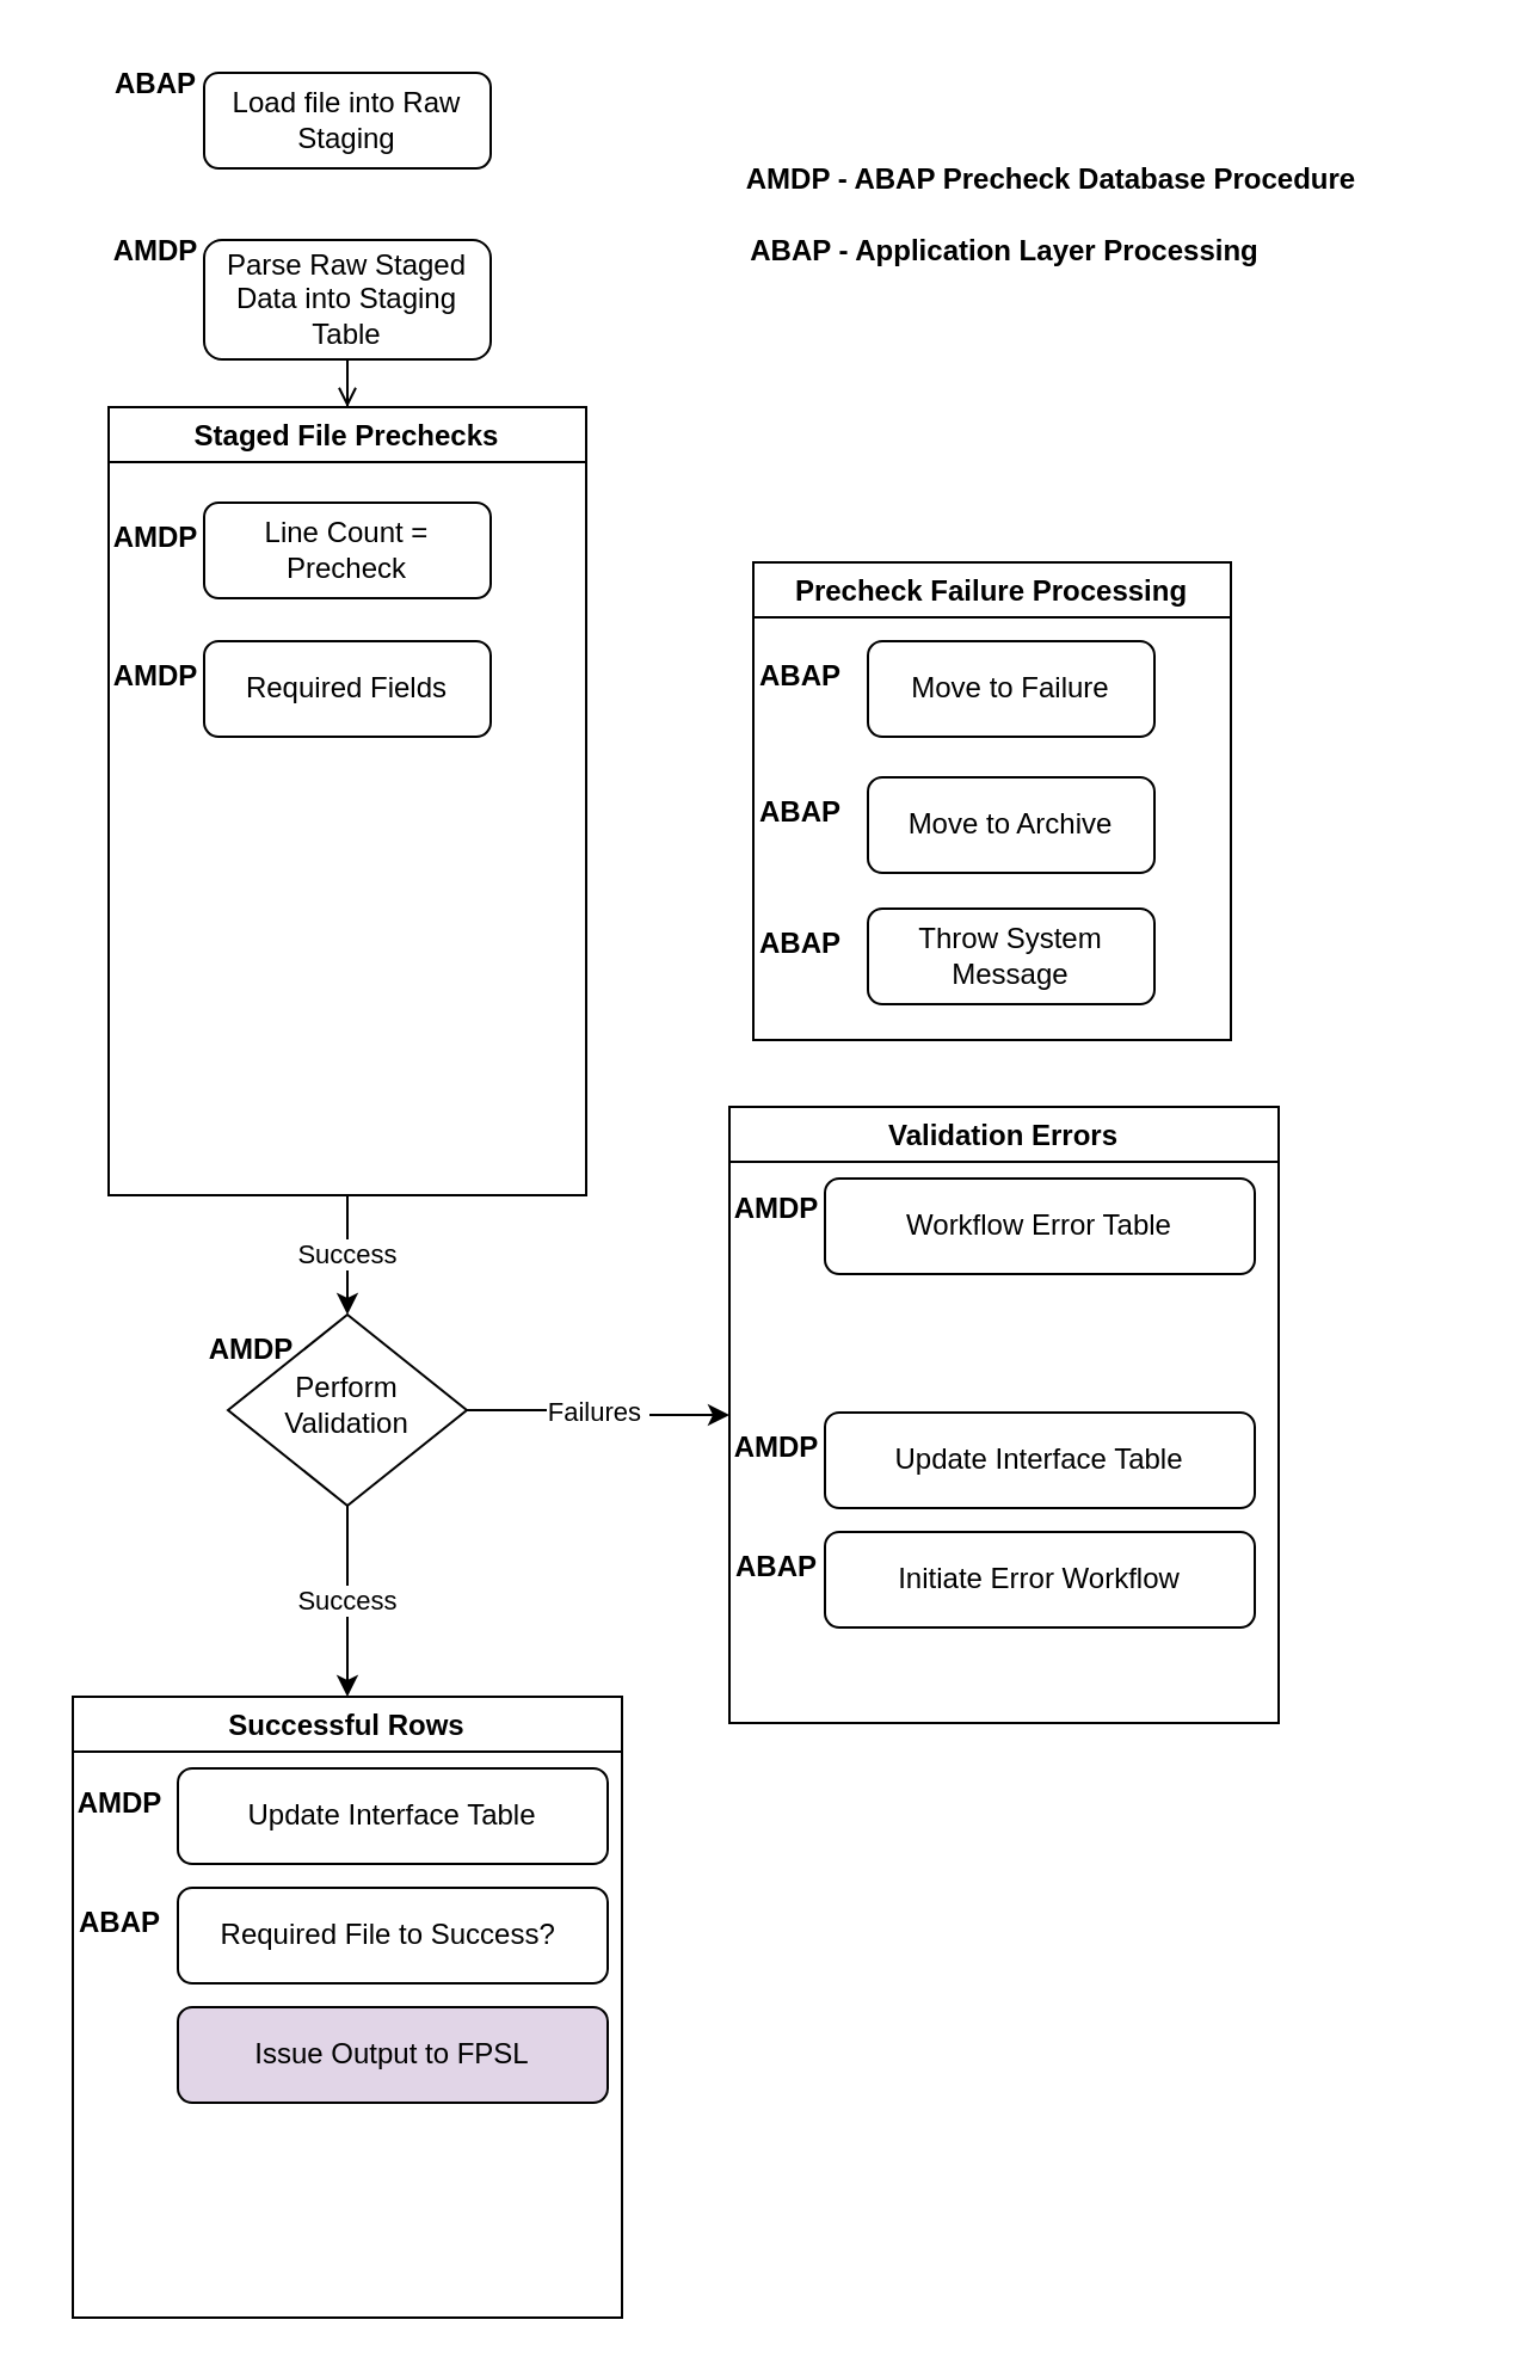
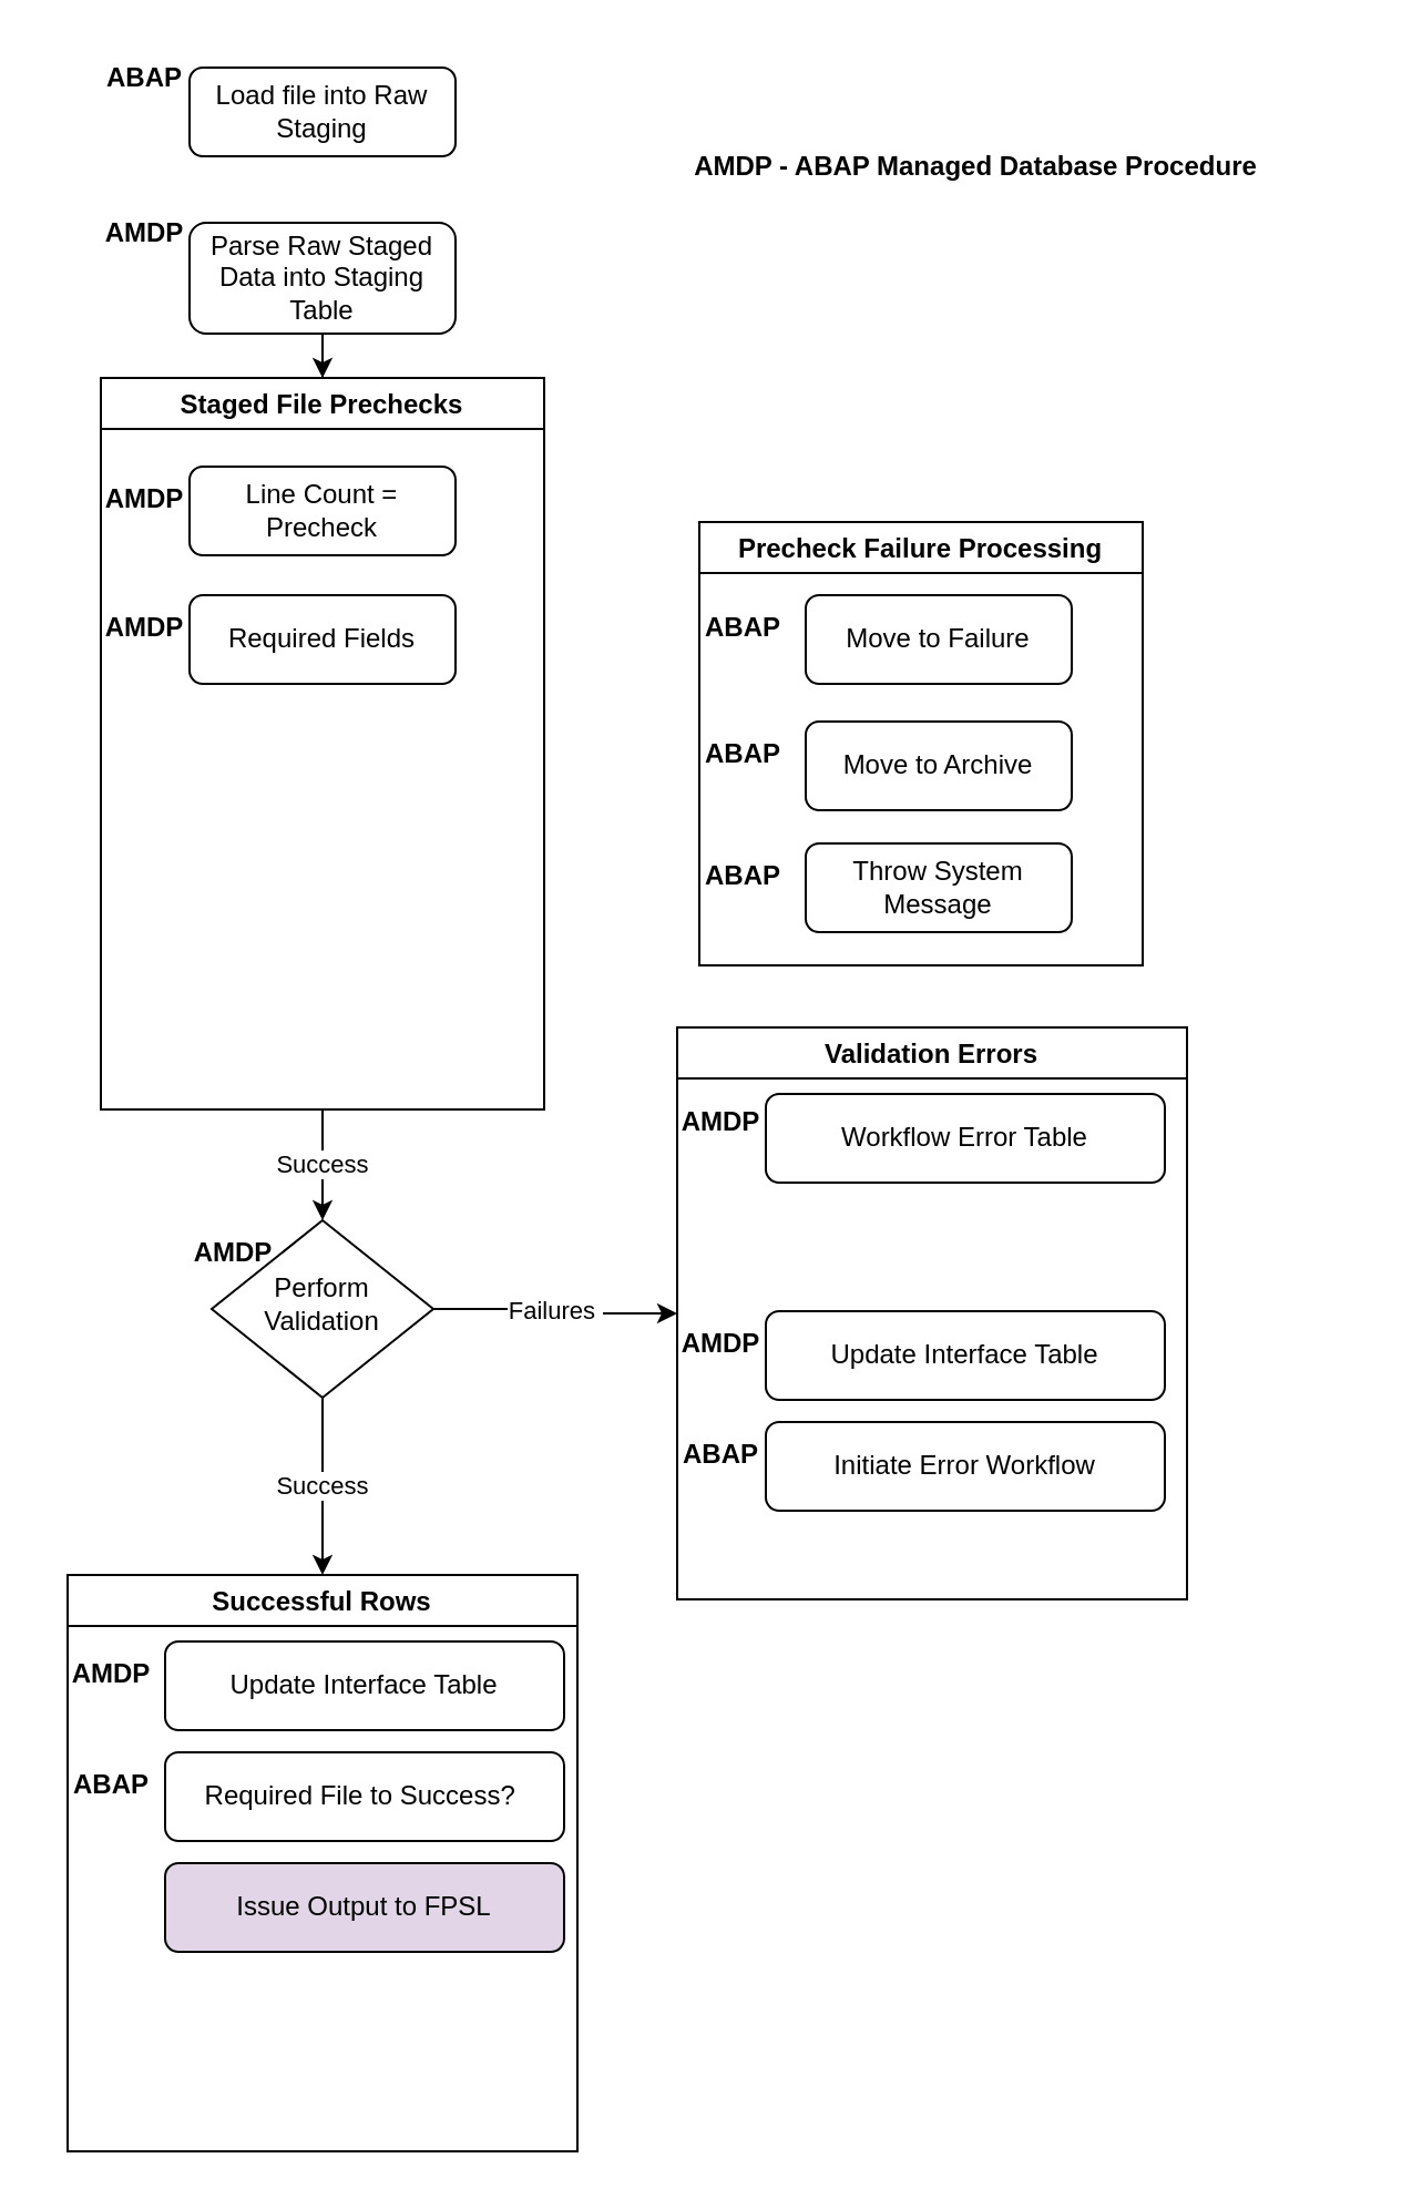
  <mxCell id="0" />
  <mxCell id="1" parent="0" />
  <mxCell id="2" value="Load file into Raw Staging" style="rounded=1;whiteSpace=wrap;html=1;fontSize=12;glass=0;strokeWidth=1;shadow=0;" vertex="1" parent="1"><mxGeometry x="85" y="30" width="120" height="40" as="geometry" /></mxCell>
  <mxCell id="3" value="Failures&amp;nbsp;&lt;br&gt;" style="edgeStyle=orthogonalEdgeStyle;rounded=0;orthogonalLoop=1;jettySize=auto;html=1;exitX=1;exitY=0.5;exitDx=0;exitDy=0;entryX=0;entryY=0.5;entryDx=0;entryDy=0;" edge="1" parent="1" source="5" target="21"><mxGeometry relative="1" as="geometry" /></mxCell>
  <mxCell id="4" value="Success" style="edgeStyle=orthogonalEdgeStyle;rounded=0;orthogonalLoop=1;jettySize=auto;html=1;exitX=0.5;exitY=1;exitDx=0;exitDy=0;entryX=0.5;entryY=0;entryDx=0;entryDy=0;" edge="1" parent="1" source="5" target="28"><mxGeometry relative="1" as="geometry" /></mxCell>
  <mxCell id="5" value="Perform Validation" style="rhombus;whiteSpace=wrap;html=1;shadow=0;fontFamily=Helvetica;fontSize=12;align=center;strokeWidth=1;spacing=6;spacingTop=-4;" vertex="1" parent="1"><mxGeometry x="95" y="550" width="100" height="80" as="geometry" /></mxCell>
- <mxCell id="6" style="edgeStyle=orthogonalEdgeStyle;rounded=0;orthogonalLoop=1;jettySize=auto;html=1;endArrow=open;" edge="1" parent="1" source="7" target="9"><mxGeometry relative="1" as="geometry" /></mxCell>
+ <mxCell id="6" style="edgeStyle=orthogonalEdgeStyle;rounded=0;orthogonalLoop=1;jettySize=auto;html=1;" edge="1" parent="1" source="7" target="9"><mxGeometry relative="1" as="geometry" /></mxCell>
  <mxCell id="7" value="Parse Raw Staged Data into Staging Table" style="rounded=1;whiteSpace=wrap;html=1;fontSize=12;glass=0;strokeWidth=1;shadow=0;" vertex="1" parent="1"><mxGeometry x="85" y="100" width="120" height="50" as="geometry" /></mxCell>
  <mxCell id="8" value="Success" style="edgeStyle=orthogonalEdgeStyle;rounded=0;orthogonalLoop=1;jettySize=auto;html=1;" edge="1" parent="1" source="9" target="5"><mxGeometry relative="1" as="geometry" /></mxCell>
  <mxCell id="9" value="Staged File Prechecks" style="swimlane;" vertex="1" parent="1"><mxGeometry x="45" y="170" width="200" height="330" as="geometry" /></mxCell>
  <mxCell id="10" value="Line Count = Precheck" style="rounded=1;whiteSpace=wrap;html=1;fontSize=12;glass=0;strokeWidth=1;shadow=0;" vertex="1" parent="9"><mxGeometry x="40" y="40" width="120" height="40" as="geometry" /></mxCell>
  <mxCell id="11" value="Required Fields" style="rounded=1;whiteSpace=wrap;html=1;fontSize=12;glass=0;strokeWidth=1;shadow=0;" vertex="1" parent="9"><mxGeometry x="40" y="98" width="120" height="40" as="geometry" /></mxCell>
  <mxCell id="12" value="&lt;b&gt;AMDP&lt;/b&gt;" style="text;html=1;strokeColor=none;fillColor=none;align=center;verticalAlign=middle;whiteSpace=wrap;rounded=0;" vertex="1" parent="9"><mxGeometry x="-10" y="40" width="60" height="30" as="geometry" /></mxCell>
  <mxCell id="13" value="&lt;b&gt;AMDP&lt;/b&gt;" style="text;html=1;strokeColor=none;fillColor=none;align=center;verticalAlign=middle;whiteSpace=wrap;rounded=0;" vertex="1" parent="9"><mxGeometry x="-10" y="98" width="60" height="30" as="geometry" /></mxCell>
  <mxCell id="14" value="Precheck Failure Processing" style="swimlane;" vertex="1" parent="1"><mxGeometry x="315" y="235" width="200" height="200" as="geometry" /></mxCell>
  <mxCell id="15" value="Move to Failure" style="rounded=1;whiteSpace=wrap;html=1;fontSize=12;glass=0;strokeWidth=1;shadow=0;" vertex="1" parent="14"><mxGeometry x="48" y="33" width="120" height="40" as="geometry" /></mxCell>
  <mxCell id="16" value="Move to Archive" style="rounded=1;whiteSpace=wrap;html=1;fontSize=12;glass=0;strokeWidth=1;shadow=0;" vertex="1" parent="14"><mxGeometry x="48" y="90" width="120" height="40" as="geometry" /></mxCell>
  <mxCell id="17" value="Throw System Message" style="rounded=1;whiteSpace=wrap;html=1;fontSize=12;glass=0;strokeWidth=1;shadow=0;" vertex="1" parent="14"><mxGeometry x="48" y="145" width="120" height="40" as="geometry" /></mxCell>
  <mxCell id="18" value="&lt;b&gt;ABAP&lt;/b&gt;" style="text;html=1;strokeColor=none;fillColor=none;align=center;verticalAlign=middle;whiteSpace=wrap;rounded=0;" vertex="1" parent="14"><mxGeometry x="-10" y="33" width="60" height="30" as="geometry" /></mxCell>
  <mxCell id="19" value="&lt;b&gt;ABAP&lt;/b&gt;" style="text;html=1;strokeColor=none;fillColor=none;align=center;verticalAlign=middle;whiteSpace=wrap;rounded=0;" vertex="1" parent="14"><mxGeometry x="-10" y="90" width="60" height="30" as="geometry" /></mxCell>
  <mxCell id="20" value="&lt;b&gt;ABAP&lt;/b&gt;" style="text;html=1;strokeColor=none;fillColor=none;align=center;verticalAlign=middle;whiteSpace=wrap;rounded=0;" vertex="1" parent="14"><mxGeometry x="-10" y="145" width="60" height="30" as="geometry" /></mxCell>
  <mxCell id="21" value="Validation Errors" style="swimlane;" vertex="1" parent="1"><mxGeometry x="305" y="463" width="230" height="258" as="geometry" /></mxCell>
  <mxCell id="22" value="Workflow Error Table" style="rounded=1;whiteSpace=wrap;html=1;fontSize=12;glass=0;strokeWidth=1;shadow=0;" vertex="1" parent="21"><mxGeometry x="40" y="30" width="180" height="40" as="geometry" /></mxCell>
  <mxCell id="23" value="&lt;b&gt;AMDP&lt;/b&gt;" style="text;html=1;strokeColor=none;fillColor=none;align=center;verticalAlign=middle;whiteSpace=wrap;rounded=0;" vertex="1" parent="21"><mxGeometry x="-10" y="28" width="60" height="30" as="geometry" /></mxCell>
  <mxCell id="24" value="Update Interface Table" style="rounded=1;whiteSpace=wrap;html=1;fontSize=12;glass=0;strokeWidth=1;shadow=0;" vertex="1" parent="21"><mxGeometry x="40" y="128" width="180" height="40" as="geometry" /></mxCell>
  <mxCell id="25" value="Initiate Error Workflow" style="rounded=1;whiteSpace=wrap;html=1;fontSize=12;glass=0;strokeWidth=1;shadow=0;" vertex="1" parent="21"><mxGeometry x="40" y="178" width="180" height="40" as="geometry" /></mxCell>
  <mxCell id="26" value="&lt;b&gt;ABAP&lt;/b&gt;" style="text;html=1;strokeColor=none;fillColor=none;align=center;verticalAlign=middle;whiteSpace=wrap;rounded=0;" vertex="1" parent="21"><mxGeometry x="-10" y="178" width="60" height="30" as="geometry" /></mxCell>
  <mxCell id="27" value="&lt;b&gt;AMDP&lt;/b&gt;" style="text;html=1;strokeColor=none;fillColor=none;align=center;verticalAlign=middle;whiteSpace=wrap;rounded=0;" vertex="1" parent="21"><mxGeometry x="-10" y="128" width="60" height="30" as="geometry" /></mxCell>
  <mxCell id="28" value="Successful Rows" style="swimlane;" vertex="1" parent="1"><mxGeometry x="30" y="710" width="230" height="260" as="geometry" /></mxCell>
  <mxCell id="29" value="Update Interface Table" style="rounded=1;whiteSpace=wrap;html=1;fontSize=12;glass=0;strokeWidth=1;shadow=0;" vertex="1" parent="28"><mxGeometry x="44" y="30" width="180" height="40" as="geometry" /></mxCell>
  <mxCell id="30" value="Required File to Success?&amp;nbsp;" style="rounded=1;whiteSpace=wrap;html=1;fontSize=12;glass=0;strokeWidth=1;shadow=0;" vertex="1" parent="28"><mxGeometry x="44" y="80" width="180" height="40" as="geometry" /></mxCell>
  <mxCell id="31" value="Issue Output to FPSL" style="rounded=1;whiteSpace=wrap;html=1;fontSize=12;glass=0;strokeWidth=1;shadow=0;fillColor=#e1d5e7;" vertex="1" parent="28"><mxGeometry x="44" y="130" width="180" height="40" as="geometry" /></mxCell>
  <mxCell id="32" value="&lt;b&gt;AMDP&lt;/b&gt;" style="text;html=1;strokeColor=none;fillColor=none;align=center;verticalAlign=middle;whiteSpace=wrap;rounded=0;" vertex="1" parent="28"><mxGeometry x="-10" y="30" width="60" height="30" as="geometry" /></mxCell>
  <mxCell id="33" value="&lt;b&gt;ABAP&lt;/b&gt;" style="text;html=1;strokeColor=none;fillColor=none;align=center;verticalAlign=middle;whiteSpace=wrap;rounded=0;" vertex="1" parent="28"><mxGeometry x="-10" y="80" width="60" height="30" as="geometry" /></mxCell>
  <mxCell id="34" value="&lt;b&gt;AMDP&lt;/b&gt;" style="text;html=1;strokeColor=none;fillColor=none;align=center;verticalAlign=middle;whiteSpace=wrap;rounded=0;" vertex="1" parent="1"><mxGeometry x="35" y="90" width="60" height="30" as="geometry" /></mxCell>
  <mxCell id="35" value="&lt;b&gt;AMDP&lt;/b&gt;" style="text;html=1;strokeColor=none;fillColor=none;align=center;verticalAlign=middle;whiteSpace=wrap;rounded=0;" vertex="1" parent="1"><mxGeometry x="75" y="550" width="60" height="30" as="geometry" /></mxCell>
- <mxCell id="36" value="&lt;b&gt;AMDP - ABAP Precheck Database Procedure&lt;/b&gt;" style="text;html=1;strokeColor=none;fillColor=none;align=center;verticalAlign=middle;whiteSpace=wrap;rounded=0;" vertex="1" parent="1"><mxGeometry x="265" y="60" width="350" height="30" as="geometry" /></mxCell>
+ <mxCell id="36" value="&lt;b&gt;AMDP - ABAP Managed Database Procedure&lt;/b&gt;" style="text;html=1;strokeColor=none;fillColor=none;align=center;verticalAlign=middle;whiteSpace=wrap;rounded=0;" vertex="1" parent="1"><mxGeometry x="265" y="60" width="350" height="30" as="geometry" /></mxCell>
  <mxCell id="37" value="&lt;b&gt;ABAP&lt;/b&gt;" style="text;html=1;strokeColor=none;fillColor=none;align=center;verticalAlign=middle;whiteSpace=wrap;rounded=0;" vertex="1" parent="1"><mxGeometry x="35" y="20" width="60" height="30" as="geometry" /></mxCell>
- <mxCell id="38" value="&lt;b&gt;ABAP - Application Layer Processing&lt;/b&gt;" style="text;html=1;strokeColor=none;fillColor=none;align=center;verticalAlign=middle;whiteSpace=wrap;rounded=0;" vertex="1" parent="1"><mxGeometry x="271.5" y="90" width="297" height="30" as="geometry" /></mxCell>
